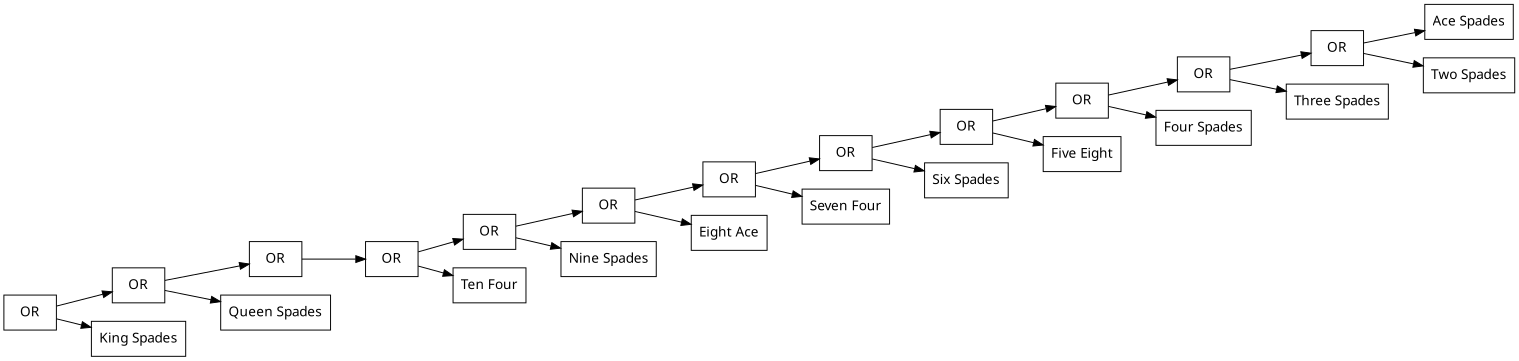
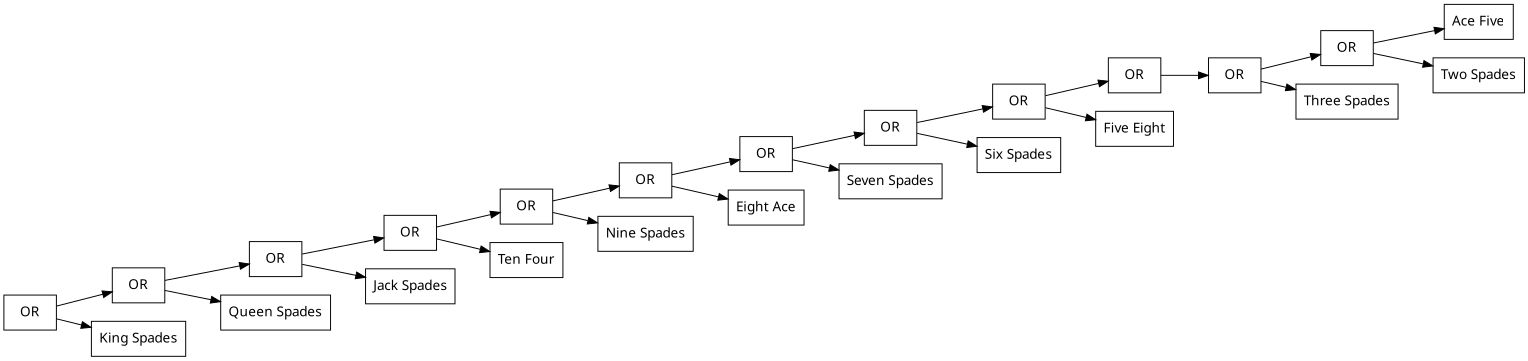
  digraph {
    rankdir=LR
    splines=spline
    node [fontname=Sans shape=record]
    n1 [label=OR]
    n2 [label=OR]
    n3 [label="King Spades"]
    n4 [label=OR]
    n5 [label="Queen Spades"]
    n6 [label=OR]
+   n7 [label="Jack Spades"]
    n8 [label=OR]
    n9 [label="Ten Four"]
    n10 [label=OR]
    n11 [label="Nine Spades"]
    n12 [label=OR]
    n13 [label="Eight Ace"]
    n14 [label=OR]
-   n15 [label="Seven Four"]
+   n15 [label="Seven Spades"]
    n16 [label=OR]
    n17 [label="Six Spades"]
    n18 [label=OR]
    n19 [label="Five Eight"]
    n20 [label=OR]
-   n21 [label="Four Spades"]
    n22 [label=OR]
    n23 [label="Three Spades"]
-   n24 [label="Ace Spades"]
+   n24 [label="Ace Five"]
    n25 [label="Two Spades"]
    n1 -> n2
    n1 -> n3
    n2 -> n4
    n2 -> n5
    n4 -> n6
+   n4 -> n7
    n6 -> n8
    n6 -> n9
    n8 -> n10
    n8 -> n11
    n10 -> n12
    n10 -> n13
    n12 -> n14
    n12 -> n15
    n14 -> n16
    n14 -> n17
    n16 -> n18
    n16 -> n19
    n18 -> n20
-   n18 -> n21
    n20 -> n22
    n20 -> n23
    n22 -> n24
    n22 -> n25
  }
